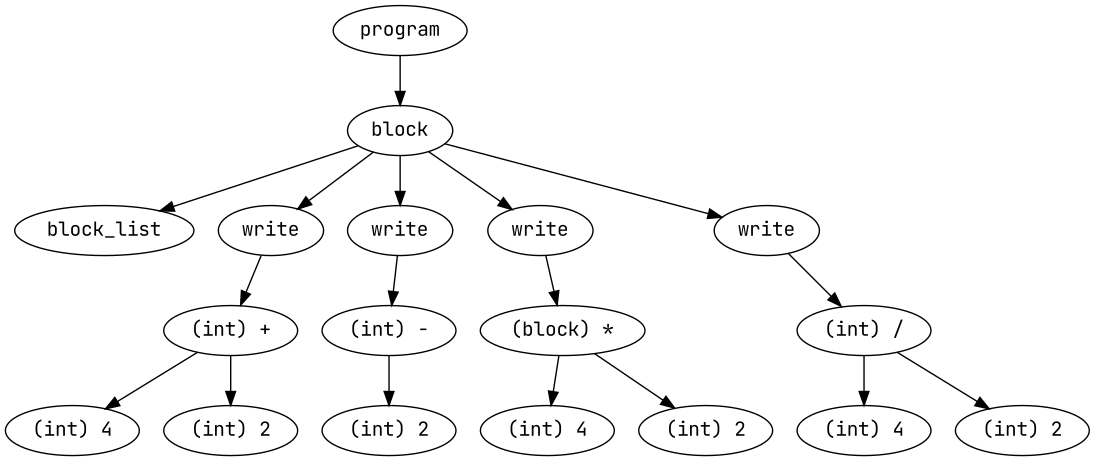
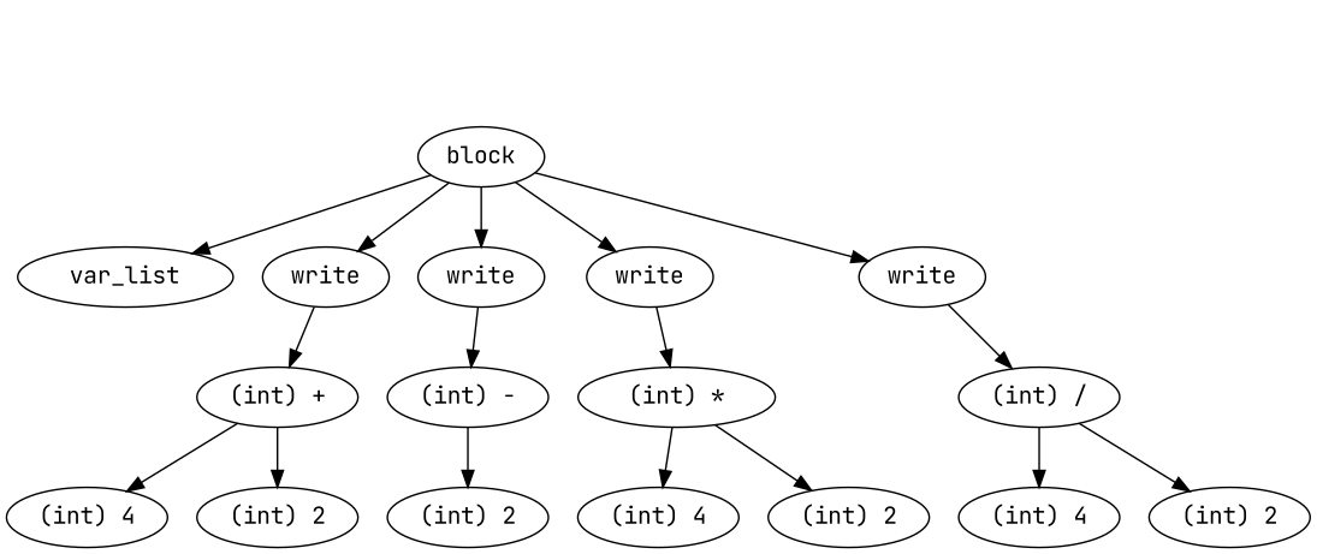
  digraph {
    fontname="JetBrains Mono"
    ordering=out
    node [fontname="JetBrains Mono"]
    edge [fontname="JetBrains Mono"]
-   n1 [label=program]
    n2 [label=block]
-   n3 [label=block_list]
+   n3 [label=var_list]
    n4 [label=write]
    n5 [label=write]
    n6 [label=write]
    n7 [label=write]
    n8 [label="(int) +"]
    n9 [label="(int) -"]
-   n10 [label="(block) *"]
+   n10 [label="(int) *"]
    n11 [label="(int) /"]
    n12 [label="(int) 4"]
    n13 [label="(int) 2"]
    n14 [label="(int) 2"]
    n15 [label="(int) 4"]
    n16 [label="(int) 2"]
    n17 [label="(int) 4"]
    n18 [label="(int) 2"]
-   n1 -> n2
    n2 -> n3
    n2 -> n4
    n2 -> n5
    n2 -> n6
    n2 -> n7
    n4 -> n8
    n5 -> n9
    n6 -> n10
    n7 -> n11
    n8 -> n12
    n8 -> n13
    n9 -> n14
    n10 -> n15
    n10 -> n16
    n11 -> n17
    n11 -> n18
  }
